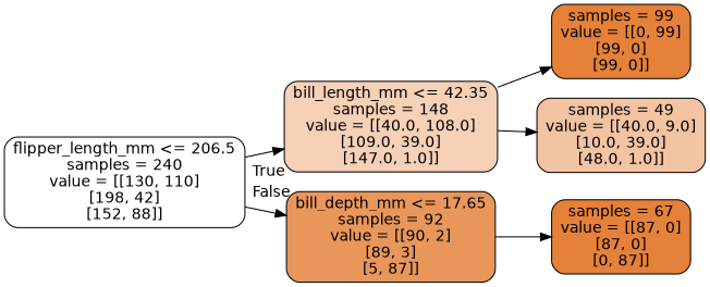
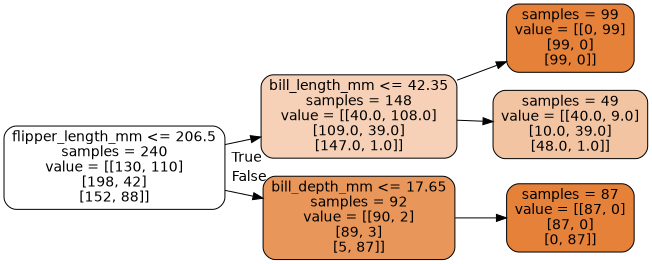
  digraph {
    rankdir=LR
    node [color=black fillcolor="#e58139" fontname=helvetica shape=box style="filled, rounded"]
    edge [fontname=helvetica]
    n1 [fillcolor="#ffffff" label="flipper_length_mm <= 206.5\nsamples = 240\nvalue = [[130, 110]\n[198, 42]\n[152, 88]]"]
    n2 [fillcolor="#f6d1b7" label="bill_length_mm <= 42.35\nsamples = 148\nvalue = [[40.0, 108.0]\n[109.0, 39.0]\n[147.0, 1.0]]"]
    n3 [fillcolor="#e9965a" label="bill_depth_mm <= 17.65\nsamples = 92\nvalue = [[90, 2]\n[89, 3]\n[5, 87]]"]
    n4 [label="samples = 99\nvalue = [[0, 99]\n[99, 0]\n[99, 0]]"]
    n5 [fillcolor="#f3c4a2" label="samples = 49\nvalue = [[40.0, 9.0]\n[10.0, 39.0]\n[48.0, 1.0]]"]
-   n6 [label="samples = 67\nvalue = [[87, 0]\n[87, 0]\n[0, 87]]"]
+   n6 [label="samples = 87\nvalue = [[87, 0]\n[87, 0]\n[0, 87]]"]
    n1 -> n2 [headlabel=True labelangle=45 labeldistance=2.5]
    n1 -> n3 [headlabel=False labelangle=-45 labeldistance=2.5]
    n2 -> n4
    n2 -> n5
    n3 -> n6
  }
